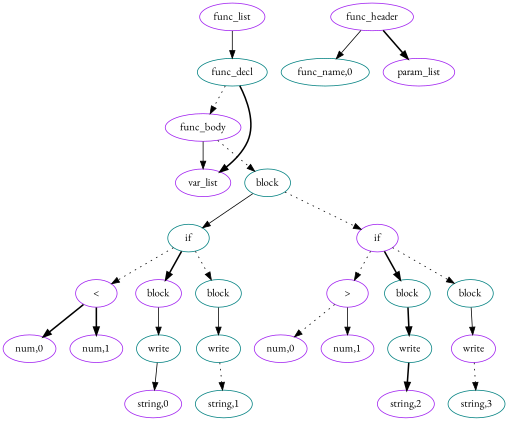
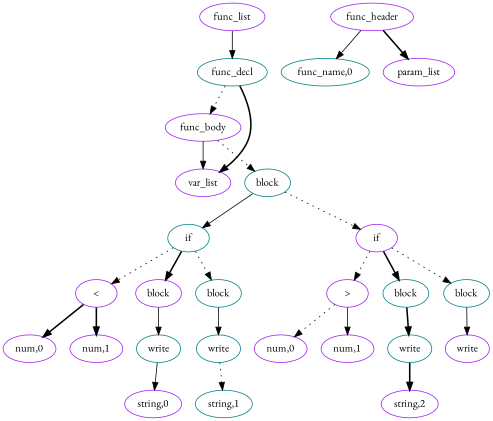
  digraph {
    fontname="EB Garamond"
    ordering=out
    node [color=purple fontname="EB Garamond"]
    edge [fontname="EB Garamond" style=dotted]
    n1 [label=func_list]
    n2 [color=teal label=func_decl]
    n3 [label=func_body]
    n4 [label=var_list]
    n5 [label=func_header]
    n6 [color=teal label="func_name,0"]
    n7 [label=param_list]
    n8 [color=teal label=block]
    n9 [color=teal label=if]
    n10 [label=if]
    n11 [label="<"]
    n12 [label=block]
    n13 [color=teal label=block]
    n14 [label=">"]
    n15 [color=teal label=block]
    n16 [color=teal label=block]
    n17 [label="num,0"]
    n18 [label="num,1"]
    n19 [color=teal label=write]
    n20 [color=teal label=write]
    n21 [label="string,0"]
    n22 [color=teal label="string,1"]
    n23 [label="num,0"]
    n24 [label="num,1"]
    n25 [color=teal label=write]
    n26 [label=write]
    n27 [label="string,2"]
-   n28 [color=teal label="string,3"]
    n1 -> n2 [style=solid]
    n2 -> n3
    n2 -> n4 [style=bold]
    n3 -> n4 [style=solid]
    n3 -> n8
    n5 -> n6 [style=solid]
    n5 -> n7 [style=bold]
    n8 -> n9 [style=solid]
    n8 -> n10
    n9 -> n11
    n9 -> n12 [style=bold]
    n9 -> n13
    n10 -> n14
    n10 -> n15 [style=bold]
    n10 -> n16
    n11 -> n17 [style=bold]
    n11 -> n18 [style=bold]
    n12 -> n19 [style=solid]
    n13 -> n20 [style=solid]
    n14 -> n23
    n14 -> n24 [style=solid]
    n15 -> n25 [style=bold]
    n16 -> n26 [style=solid]
    n19 -> n21 [style=solid]
    n20 -> n22
    n25 -> n27 [style=bold]
-   n26 -> n28
  }
